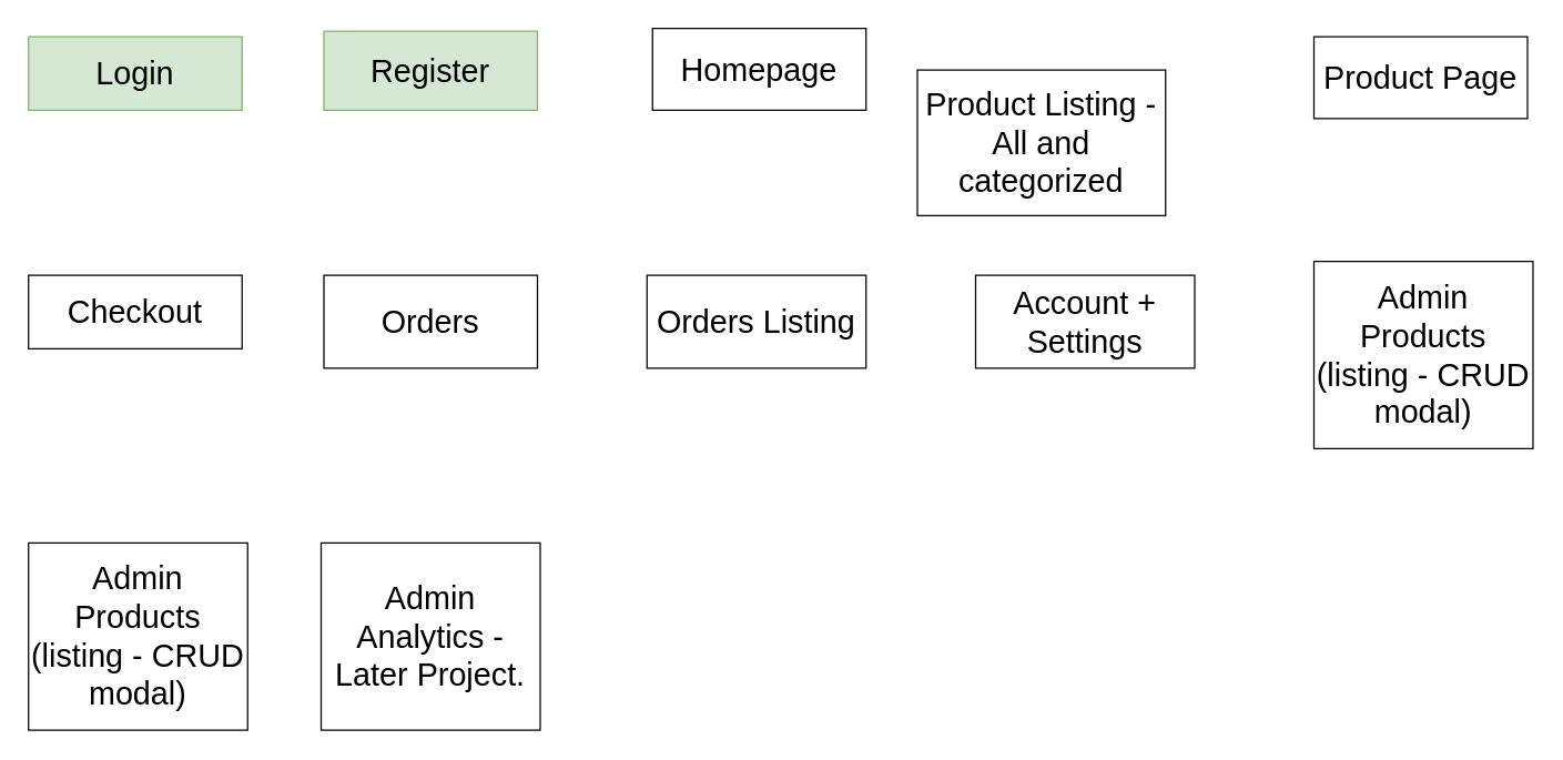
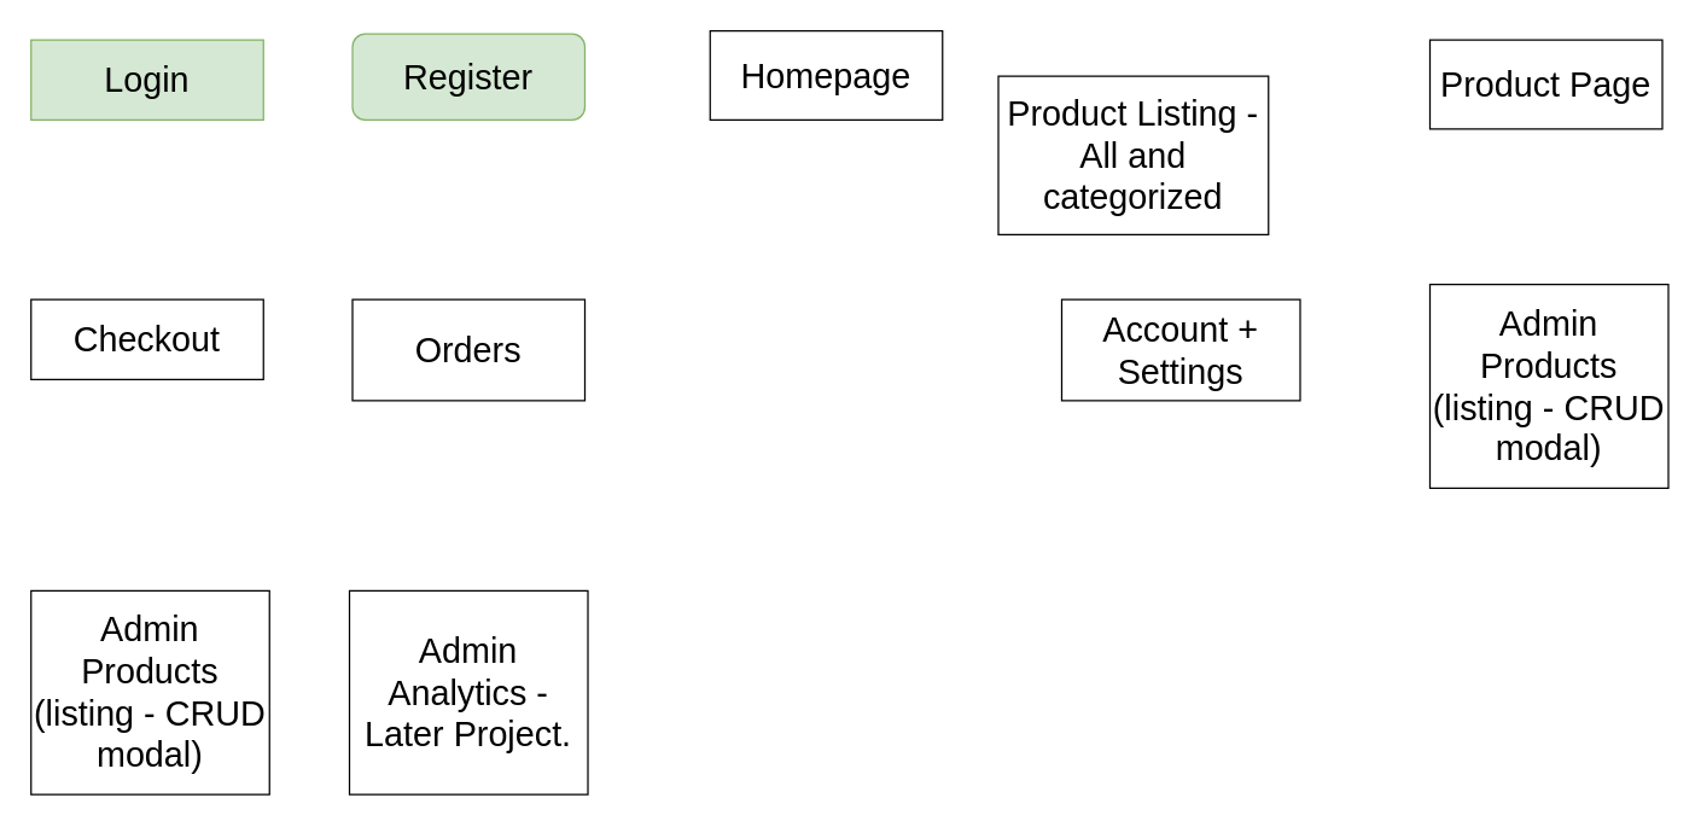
  <mxCell id="0" />
  <mxCell id="1" parent="0" />
  <mxCell id="2" value="&lt;font style=&quot;font-size: 23px;&quot;&gt;Homepage&lt;/font&gt;" style="rounded=0;whiteSpace=wrap;html=1;align=center;" vertex="1" parent="1"><mxGeometry x="470" y="20" width="154" height="59" as="geometry" /></mxCell>
  <mxCell id="3" value="&lt;font style=&quot;font-size: 23px;&quot;&gt;Login&lt;/font&gt;&lt;span style=&quot;color: rgba(0, 0, 0, 0); font-family: monospace; font-size: 0px; text-align: start; text-wrap: nowrap;&quot;&gt;%3CmxGraphModel%3E%3Croot%3E%3CmxCell%20id%3D%220%22%2F%3E%3CmxCell%20id%3D%221%22%20parent%3D%220%22%2F%3E%3CmxCell%20id%3D%222%22%20value%3D%22%26lt%3Bfont%20style%3D%26quot%3Bfont-size%3A%2023px%3B%26quot%3B%26gt%3BHomepage%26lt%3B%2Ffont%26gt%3B%22%20style%3D%22rounded%3D0%3BwhiteSpace%3Dwrap%3Bhtml%3D1%3Balign%3Dcenter%3B%22%20vertex%3D%221%22%20parent%3D%221%22%3E%3CmxGeometry%20x%3D%22477%22%20y%3D%22208%22%20width%3D%22154%22%20height%3D%2289%22%20as%3D%22geometry%22%2F%3E%3C%2FmxCell%3E%3C%2Froot%3E%3C%2FmxGraphModel%3E&lt;/span&gt;" style="rounded=0;whiteSpace=wrap;html=1;align=center;fillColor=#d5e8d4;strokeColor=#82b366;" vertex="1" parent="1"><mxGeometry x="20" y="26" width="154" height="53" as="geometry" /></mxCell>
- <mxCell id="4" value="&lt;font style=&quot;font-size: 23px;&quot;&gt;Register&lt;/font&gt;" style="rounded=0;whiteSpace=wrap;html=1;align=center;fillColor=#d5e8d4;strokeColor=#82b366;" vertex="1" parent="1"><mxGeometry x="233" y="22" width="154" height="57" as="geometry" /></mxCell>
+ <mxCell id="4" value="&lt;font style=&quot;font-size: 23px;&quot;&gt;Register&lt;/font&gt;" style="whiteSpace=wrap;html=1;align=center;fillColor=#d5e8d4;strokeColor=#82b366;rounded=1;" vertex="1" parent="1"><mxGeometry x="233" y="22" width="154" height="57" as="geometry" /></mxCell>
  <mxCell id="5" value="&lt;span style=&quot;font-size: 23px;&quot;&gt;Product Listing - All and categorized&lt;/span&gt;" style="rounded=0;whiteSpace=wrap;html=1;align=center;" vertex="1" parent="1"><mxGeometry x="661" y="50" width="179" height="105" as="geometry" /></mxCell>
  <mxCell id="6" value="&lt;font style=&quot;font-size: 23px;&quot;&gt;Product Page&lt;/font&gt;" style="rounded=0;whiteSpace=wrap;html=1;align=center;" vertex="1" parent="1"><mxGeometry x="947" y="26" width="154" height="59" as="geometry" /></mxCell>
  <mxCell id="7" value="&lt;span style=&quot;font-size: 23px;&quot;&gt;Checkout&lt;/span&gt;" style="rounded=0;whiteSpace=wrap;html=1;align=center;" vertex="1" parent="1"><mxGeometry x="20" y="198" width="154" height="53" as="geometry" /></mxCell>
  <mxCell id="8" value="&lt;span style=&quot;font-size: 23px;&quot;&gt;Orders&lt;/span&gt;" style="rounded=0;whiteSpace=wrap;html=1;align=center;" vertex="1" parent="1"><mxGeometry x="233" y="198" width="154" height="67" as="geometry" /></mxCell>
- <mxCell id="9" value="&lt;span style=&quot;font-size: 23px;&quot;&gt;Orders Listing&lt;/span&gt;" style="rounded=0;whiteSpace=wrap;html=1;align=center;" vertex="1" parent="1"><mxGeometry x="466" y="198" width="158" height="67" as="geometry" /></mxCell>
  <mxCell id="10" value="&lt;span style=&quot;font-size: 23px;&quot;&gt;Account + Settings&lt;/span&gt;" style="rounded=0;whiteSpace=wrap;html=1;align=center;" vertex="1" parent="1"><mxGeometry x="703" y="198" width="158" height="67" as="geometry" /></mxCell>
  <mxCell id="11" value="&lt;span style=&quot;font-size: 23px;&quot;&gt;Admin Products (listing - CRUD modal)&lt;/span&gt;" style="rounded=0;whiteSpace=wrap;html=1;align=center;" vertex="1" parent="1"><mxGeometry x="947" y="188" width="158" height="135" as="geometry" /></mxCell>
  <mxCell id="12" value="&lt;span style=&quot;font-size: 23px;&quot;&gt;Admin Products (listing - CRUD modal)&lt;/span&gt;" style="rounded=0;whiteSpace=wrap;html=1;align=center;" vertex="1" parent="1"><mxGeometry x="20" y="391" width="158" height="135" as="geometry" /></mxCell>
  <mxCell id="13" value="&lt;span style=&quot;font-size: 23px;&quot;&gt;Admin Analytics - Later Project.&lt;/span&gt;" style="rounded=0;whiteSpace=wrap;html=1;align=center;" vertex="1" parent="1"><mxGeometry x="231" y="391" width="158" height="135" as="geometry" /></mxCell>
